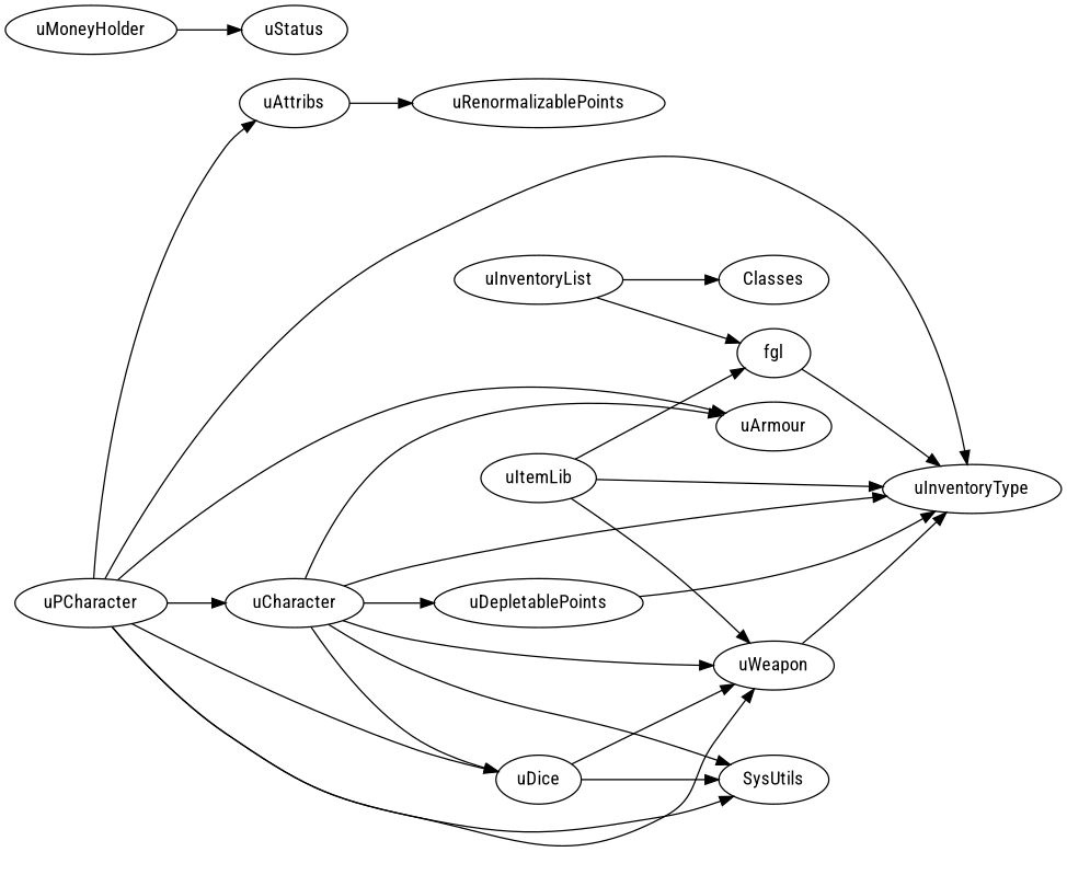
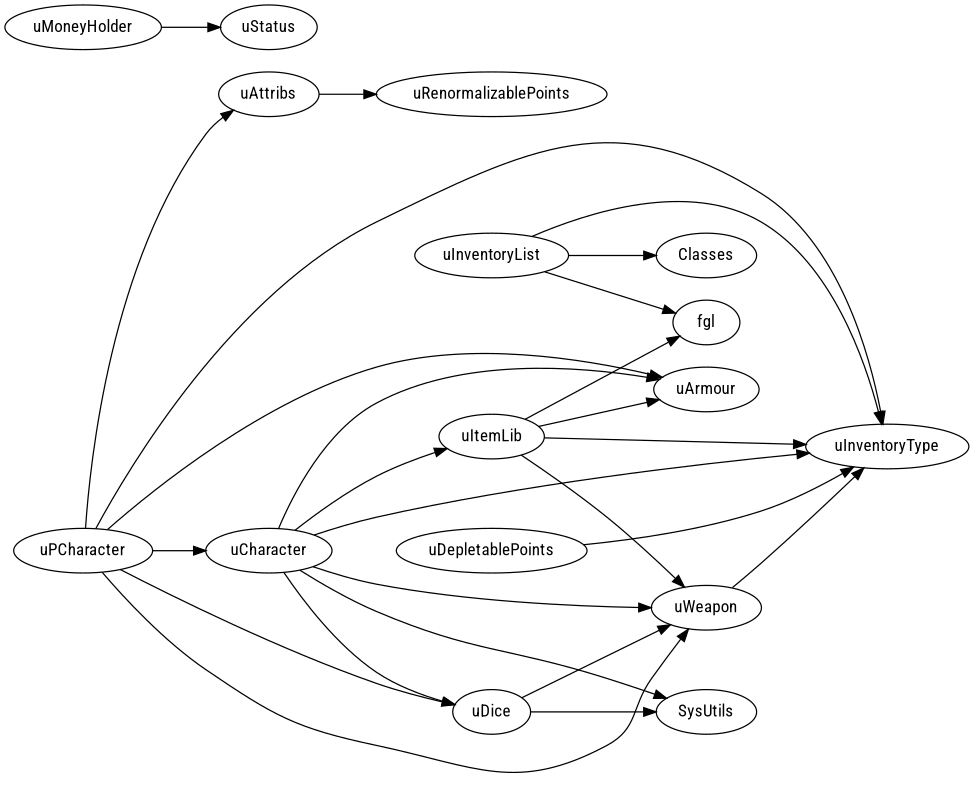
  digraph {
    fontname="Roboto Condensed"
    rankdir=LR
    node [fontname="Roboto Condensed"]
    edge [fontname="Roboto Condensed"]
    uAttribs
    uRenormalizablePoints
    uCharacter
    uArmour
    uInventoryType
    uDepletablePoints
    uWeapon
    uDice
    SysUtils
    uInventoryList
    Classes
    fgl
    uItemLib
    uMoneyHolder
    uStatus
    uPCharacter
    uAttribs -> uRenormalizablePoints
    uCharacter -> uArmour
    uCharacter -> uInventoryType
-   uCharacter -> uDepletablePoints
+   uCharacter -> uItemLib
    uCharacter -> uWeapon
    uCharacter -> uDice
    uCharacter -> SysUtils
    uDepletablePoints -> uInventoryType
    uWeapon -> uInventoryType
    uDice -> uWeapon
    uDice -> SysUtils
-   fgl -> uInventoryType
+   uInventoryList -> uInventoryType
    uInventoryList -> Classes
    uInventoryList -> fgl
+   uItemLib -> uArmour
    uItemLib -> uInventoryType
    uItemLib -> uWeapon
    uItemLib -> fgl
    uMoneyHolder -> uStatus
    uPCharacter -> uAttribs
    uPCharacter -> uCharacter
    uPCharacter -> uArmour
    uPCharacter -> uInventoryType
    uPCharacter -> uWeapon
    uPCharacter -> uDice
-   uPCharacter -> SysUtils
  }
